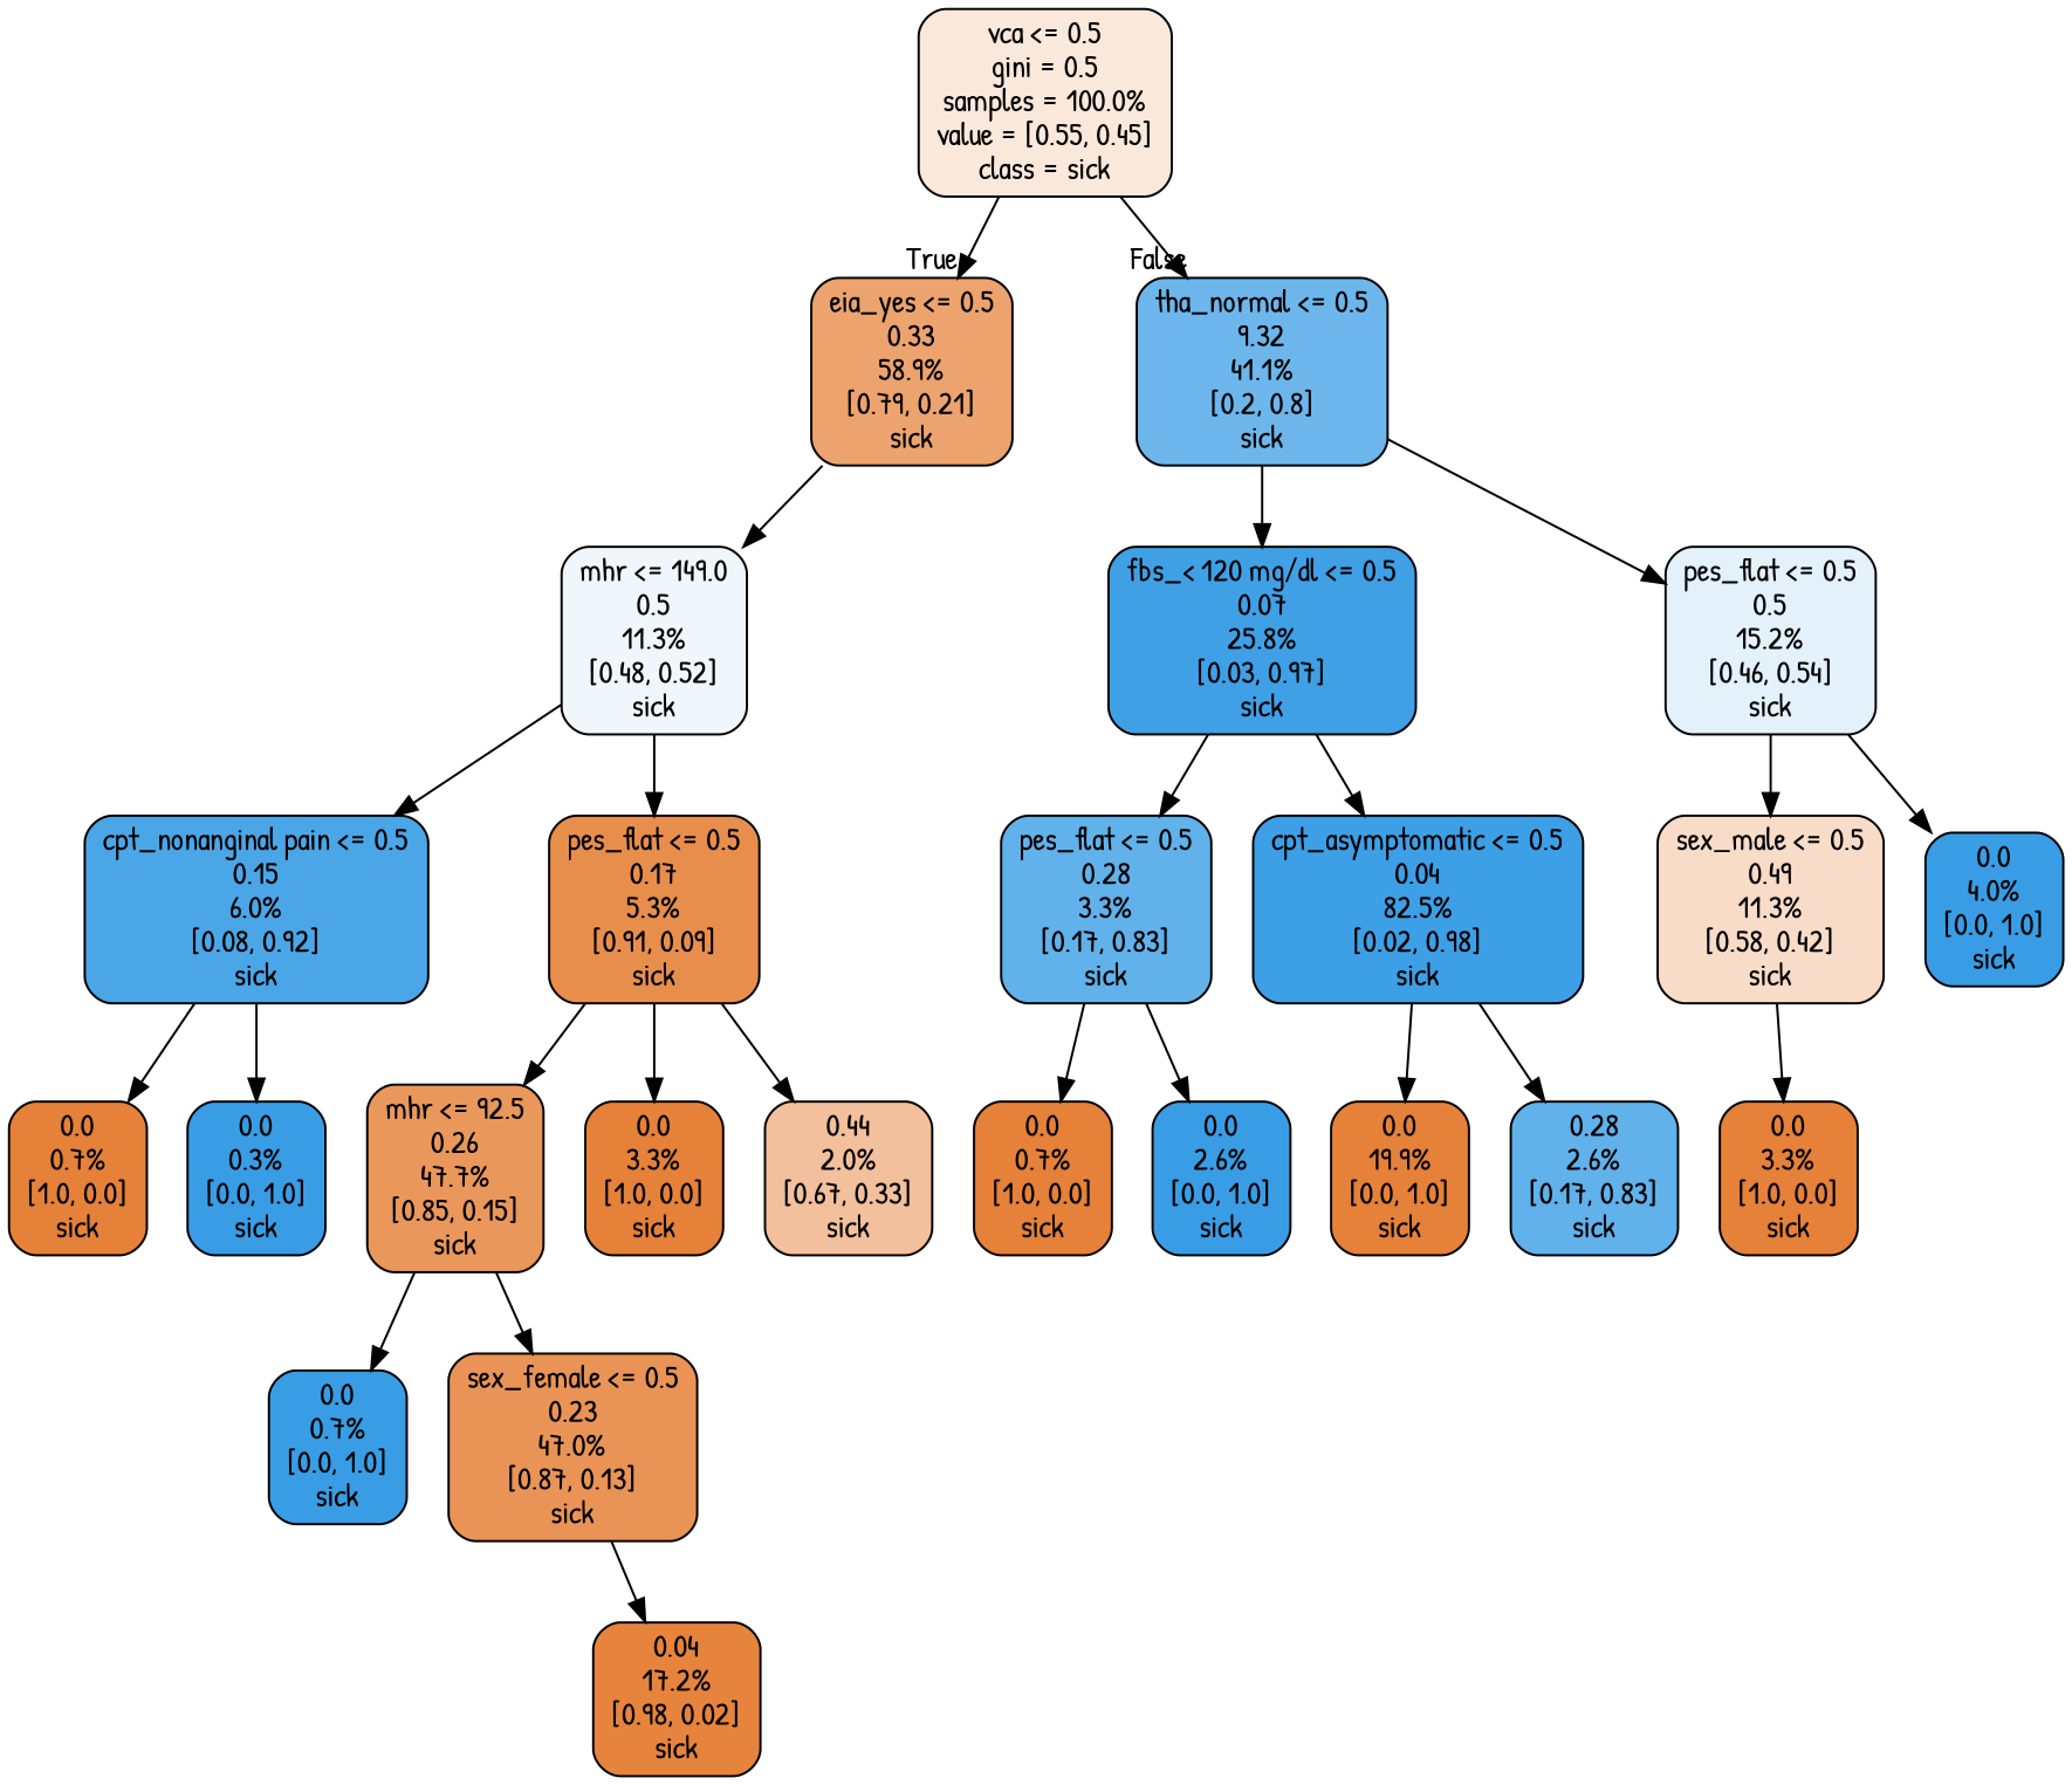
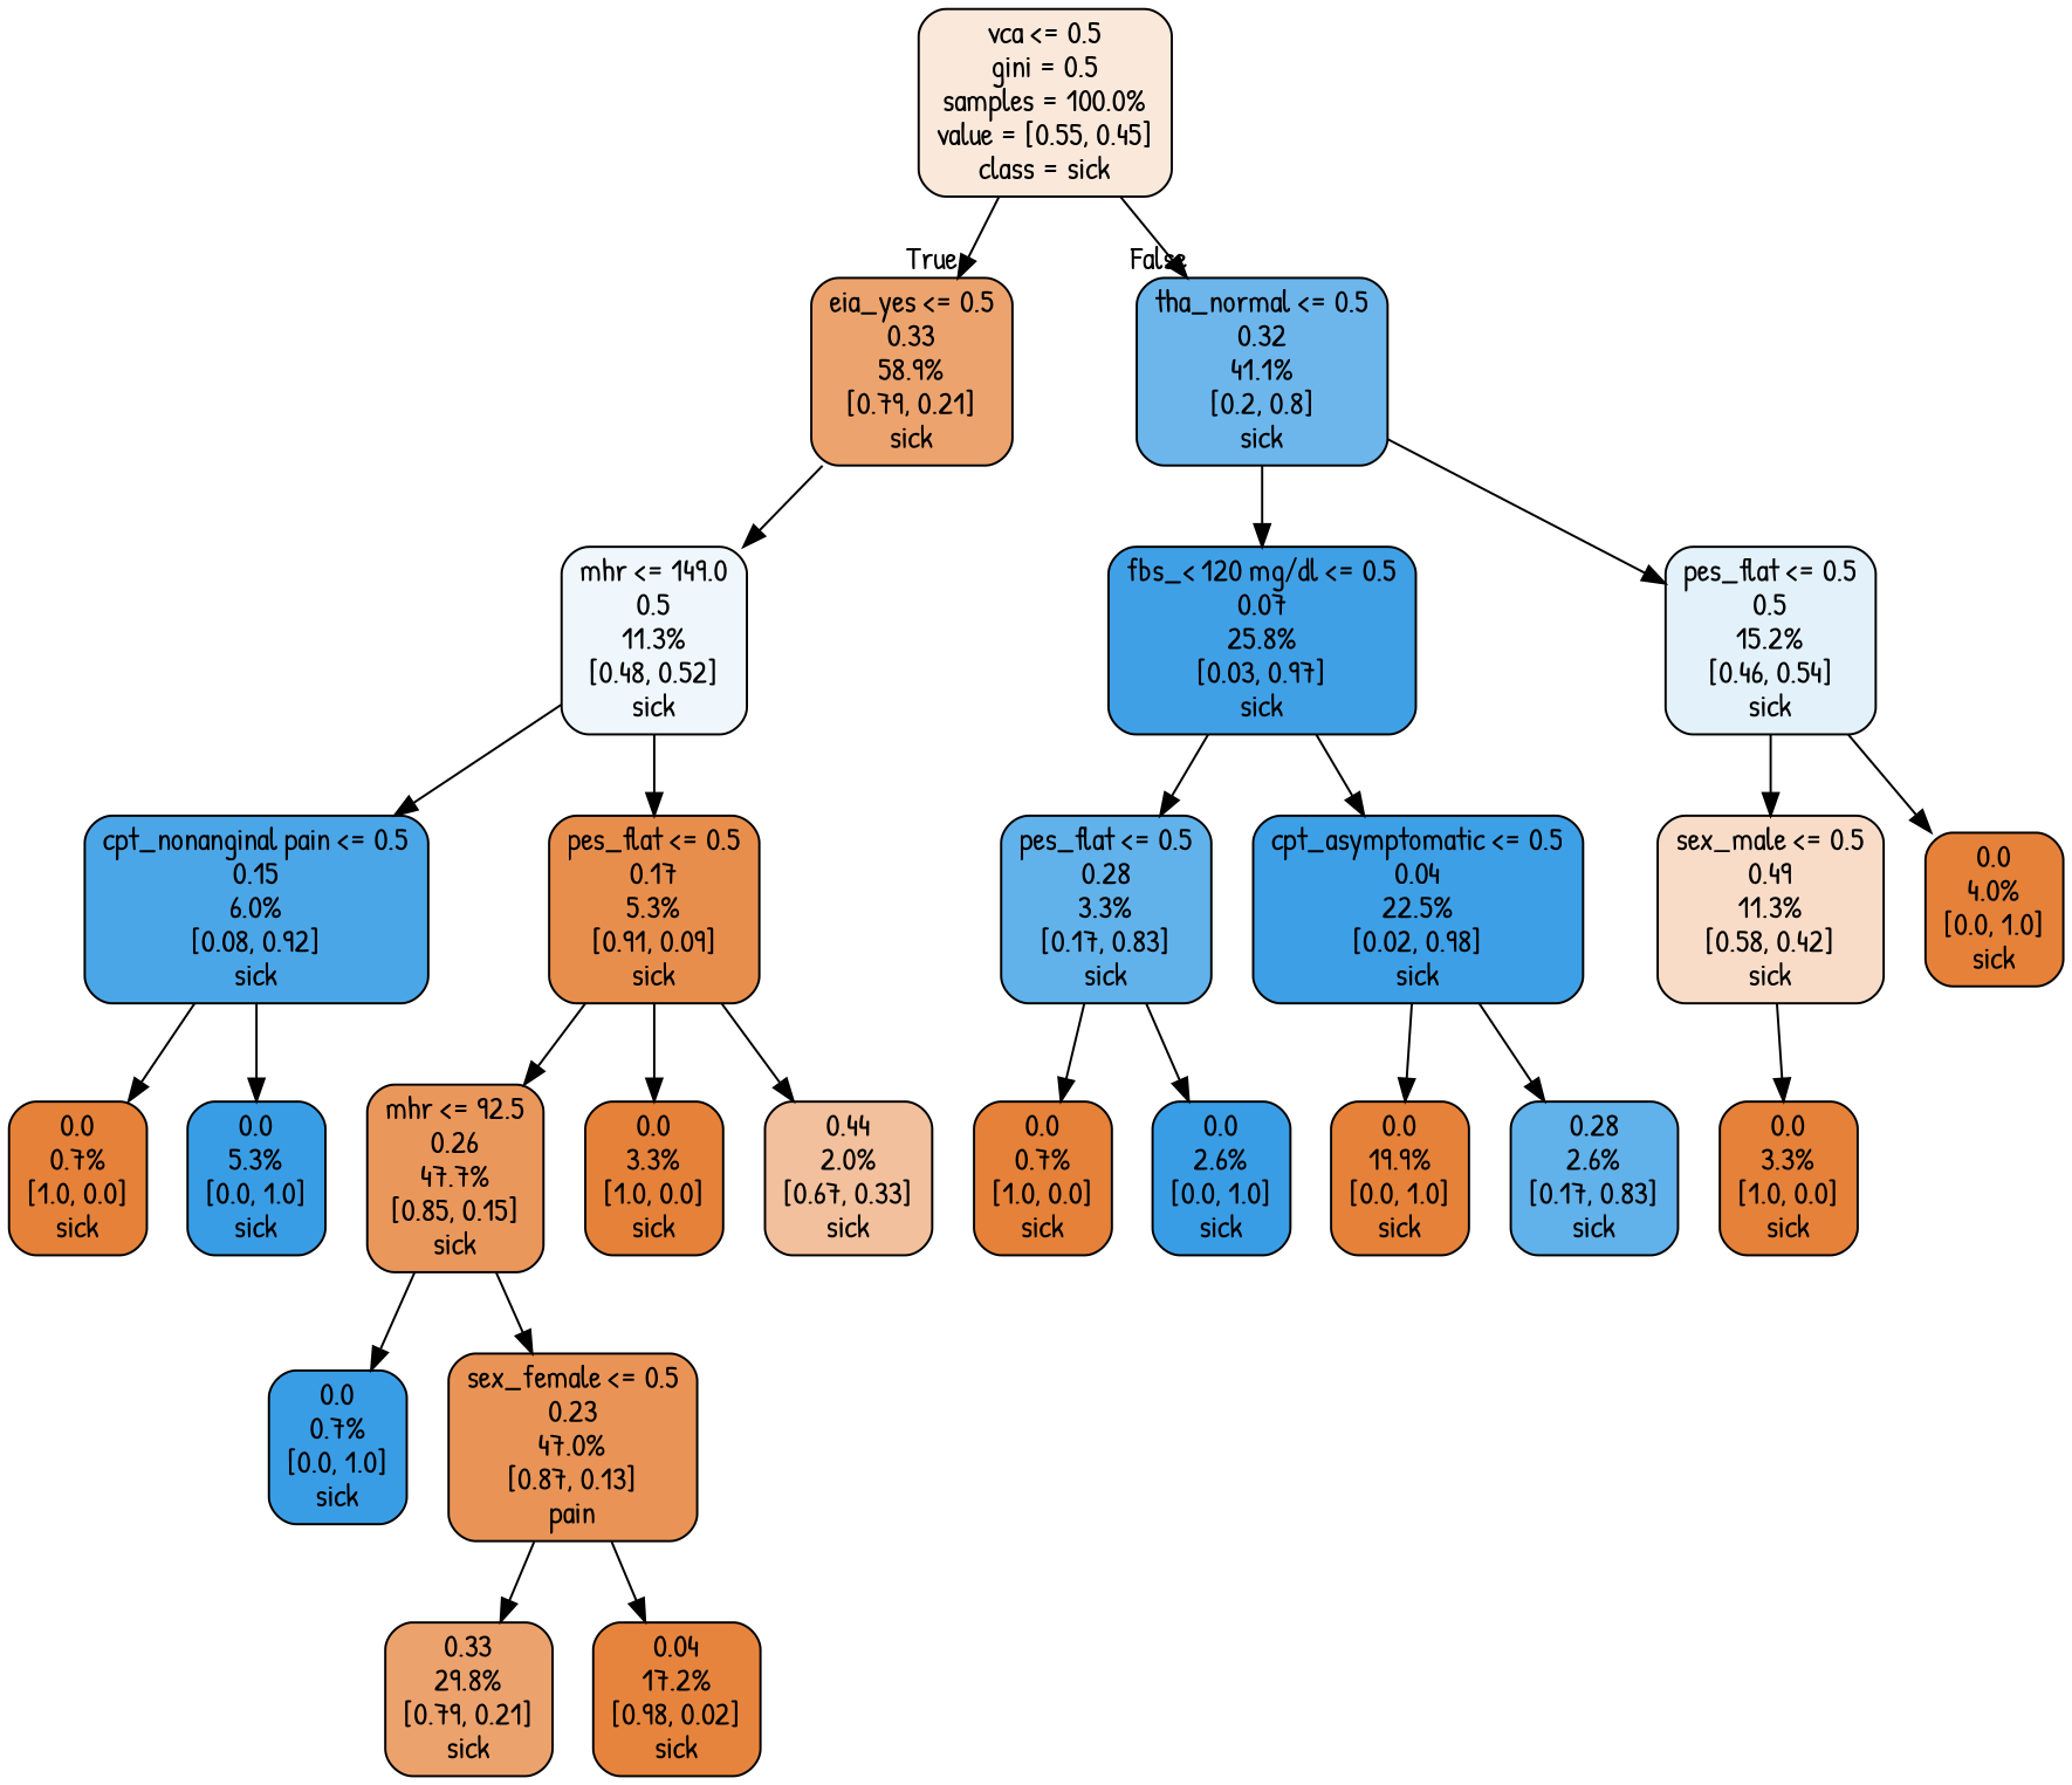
  digraph {
    fontname="Patrick Hand"
    node [color=black fillcolor="#e58139" fontname="Patrick Hand" shape=box style="filled, rounded"]
    edge [fontname="Patrick Hand"]
    n1 [fillcolor="#fae8db" label="vca <= 0.5\ngini = 0.5\nsamples = 100.0%\nvalue = [0.55, 0.45]\nclass = sick"]
    n2 [fillcolor="#eca36e" label="eia_yes <= 0.5\n0.33\n58.9%\n[0.79, 0.21]\nsick"]
-   n3 [fillcolor="#6cb6ec" label="tha_normal <= 0.5\n9.32\n41.1%\n[0.2, 0.8]\nsick"]
+   n3 [fillcolor="#6cb6ec" label="tha_normal <= 0.5\n0.32\n41.1%\n[0.2, 0.8]\nsick"]
    n4 [fillcolor="#eff7fd" label="mhr <= 149.0\n0.5\n11.3%\n[0.48, 0.52]\nsick"]
    n5 [fillcolor="#40a0e6" label="fbs_< 120 mg/dl <= 0.5\n0.07\n25.8%\n[0.03, 0.97]\nsick"]
    n6 [fillcolor="#e3f1fb" label="pes_flat <= 0.5\n0.5\n15.2%\n[0.46, 0.54]\nsick"]
    n7 [fillcolor="#ea975c" label="mhr <= 92.5\n0.26\n47.7%\n[0.85, 0.15]\nsick"]
    n8 [fillcolor="#399de5" label="0.0\n0.7%\n[0.0, 1.0]\nsick"]
-   n9 [fillcolor="#e99456" label="sex_female <= 0.5\n0.23\n47.0%\n[0.87, 0.13]\nsick"]
+   n9 [fillcolor="#e99456" label="sex_female <= 0.5\n0.23\n47.0%\n[0.87, 0.13]\npain"]
    n10 [fillcolor="#4ba6e7" label="cpt_nonanginal pain <= 0.5\n0.15\n6.0%\n[0.08, 0.92]\nsick"]
    n11 [fillcolor="#e88e4d" label="pes_flat <= 0.5\n0.17\n5.3%\n[0.91, 0.09]\nsick"]
+   n12 [fillcolor="#eca26d" label="0.33\n29.8%\n[0.79, 0.21]\nsick"]
    n13 [fillcolor="#e6843d" label="0.04\n17.2%\n[0.98, 0.02]\nsick"]
    n14 [label="0.0\n0.7%\n[1.0, 0.0]\nsick"]
-   n15 [fillcolor="#399de5" label="0.0\n0.3%\n[0.0, 1.0]\nsick"]
+   n15 [fillcolor="#399de5" label="0.0\n5.3%\n[0.0, 1.0]\nsick"]
    n16 [label="0.0\n3.3%\n[1.0, 0.0]\nsick"]
    n17 [fillcolor="#f2c09c" label="0.44\n2.0%\n[0.67, 0.33]\nsick"]
    n18 [fillcolor="#61b1ea" label="pes_flat <= 0.5\n0.28\n3.3%\n[0.17, 0.83]\nsick"]
-   n19 [fillcolor="#3d9fe6" label="cpt_asymptomatic <= 0.5\n0.04\n82.5%\n[0.02, 0.98]\nsick"]
+   n19 [fillcolor="#3d9fe6" label="cpt_asymptomatic <= 0.5\n0.04\n22.5%\n[0.02, 0.98]\nsick"]
    n20 [fillcolor="#f8dcc8" label="sex_male <= 0.5\n0.49\n11.3%\n[0.58, 0.42]\nsick"]
-   n21 [fillcolor="#399de5" label="0.0\n4.0%\n[0.0, 1.0]\nsick"]
+   n21 [label="0.0\n4.0%\n[0.0, 1.0]\nsick"]
    n22 [label="0.0\n0.7%\n[1.0, 0.0]\nsick"]
    n23 [fillcolor="#399de5" label="0.0\n2.6%\n[0.0, 1.0]\nsick"]
    n24 [label="0.0\n19.9%\n[0.0, 1.0]\nsick"]
    n25 [fillcolor="#61b1ea" label="0.28\n2.6%\n[0.17, 0.83]\nsick"]
    n26 [label="0.0\n3.3%\n[1.0, 0.0]\nsick"]
    n1 -> n2 [headlabel=True labelangle=45 labeldistance=2.5]
    n1 -> n3 [headlabel=False labelangle=-45 labeldistance=2.5]
    n2 -> n4
    n3 -> n5
    n3 -> n6
    n4 -> n10
    n4 -> n11
    n5 -> n18
    n5 -> n19
    n6 -> n20
    n6 -> n21
    n7 -> n8
    n7 -> n9
+   n9 -> n12
    n9 -> n13
    n10 -> n14
    n10 -> n15
    n11 -> n7
    n11 -> n16
    n11 -> n17
    n18 -> n22
    n18 -> n23
    n19 -> n24
    n19 -> n25
    n20 -> n26
  }
